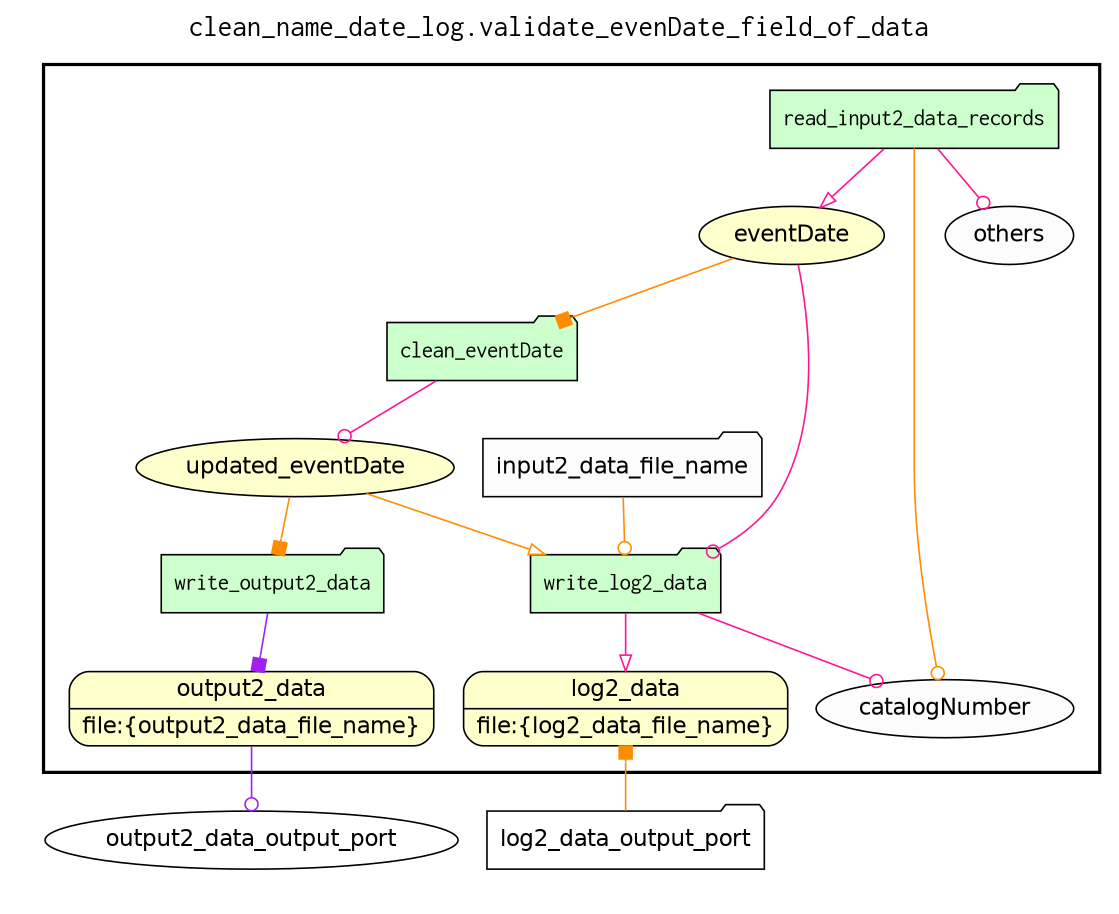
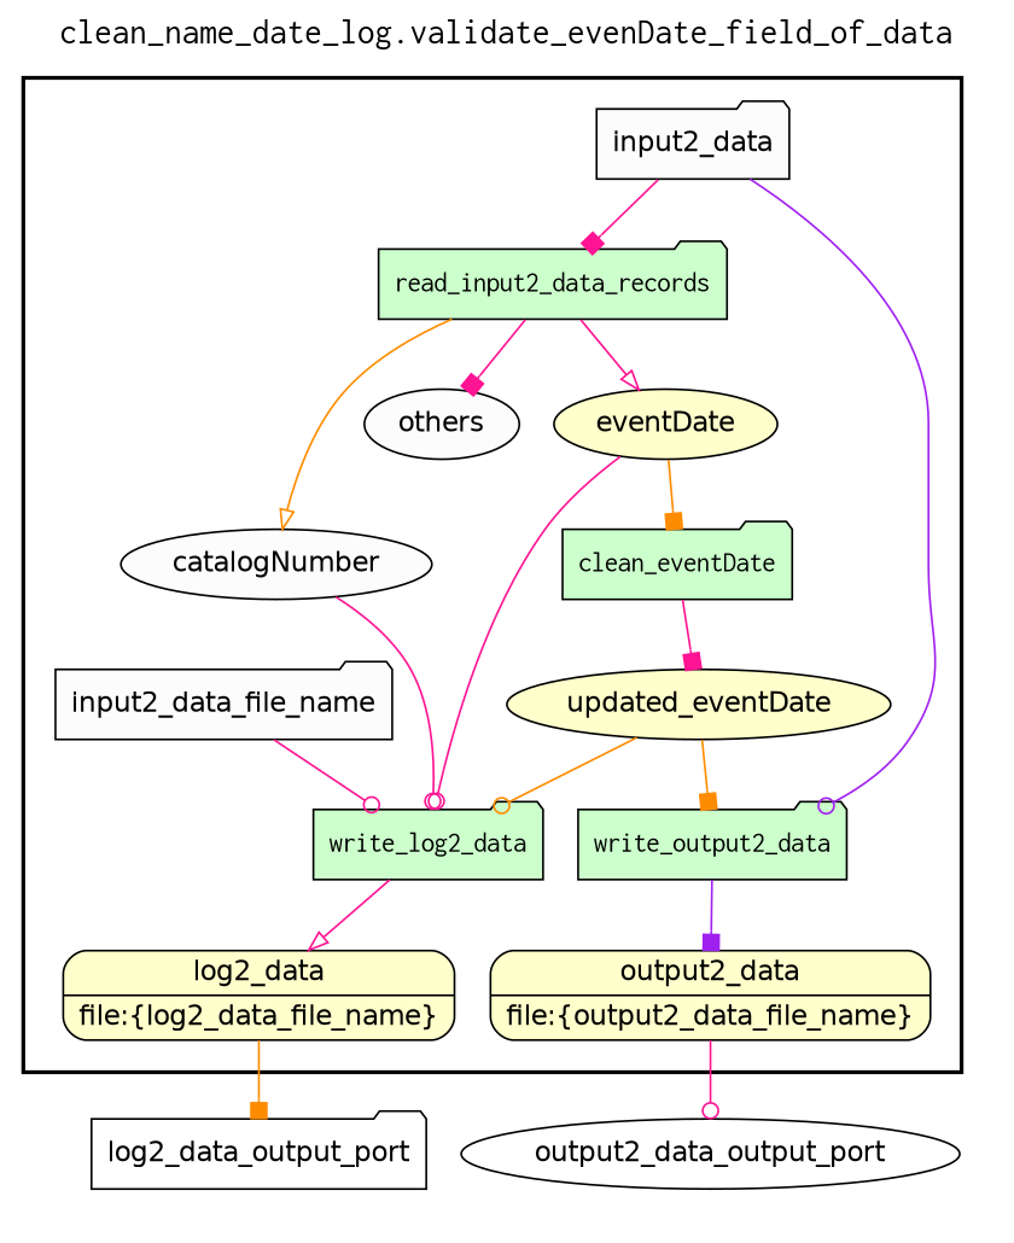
  digraph {
    fontname=Courier
    fontsize=18
    label="clean_name_date_log.validate_evenDate_field_of_data"
    labelloc=t
    rankdir=TB
    node [fillcolor="#CCFFCC" fontname=Helvetica peripheries=1 shape=folder style="rounded,filled"]
    edge [arrowhead=box color=deeppink]
    read_input2_data_records [fontname=Courier style=filled]
    eventDate [fillcolor="#FFFFCC" shape=ellipse]
    catalogNumber [fillcolor="#FCFCFC" shape=ellipse]
    others [fillcolor="#FCFCFC" shape=ellipse]
    clean_eventDate [fontname=Courier style=filled]
    updated_eventDate [fillcolor="#FFFFCC" shape=ellipse]
    write_log2_data [fontname=Courier style=filled]
    n8 [fillcolor="#FFFFCC" label="{<f0> log2_data |<f1> file\:\{log2_data_file_name\}}" rankdir=LR shape=record]
    write_output2_data [fontname=Courier style=filled]
    n10 [fillcolor="#FFFFCC" label="{<f0> output2_data |<f1> file\:\{output2_data_file_name\}}" rankdir=LR shape=record]
+   input2_data [fillcolor="#FCFCFC"]
    input2_data_file_name [fillcolor="#FCFCFC"]
    output2_data_output_port [fillcolor="#FFFFFF" shape=ellipse width=0.2]
    log2_data_output_port [fillcolor="#FFFFFF" width=0.2]
    subgraph cluster_1 {
      color=black
      label=""
      penwidth=2
      subgraph cluster_2 {
        color=white
        label=""
        penwidth=2
        read_input2_data_records
        eventDate
        catalogNumber
        others
        clean_eventDate
        updated_eventDate
        write_log2_data
        n8
        write_output2_data
        n10
+       input2_data
        input2_data_file_name
      }
    }
    subgraph cluster_3 {
      color=white
      label=""
      subgraph cluster_4 {
        color=white
        label=""
      }
    }
    subgraph cluster_5 {
      color=white
      label=""
      subgraph cluster_6 {
        color=white
        label=""
        output2_data_output_port
        log2_data_output_port
      }
    }
    read_input2_data_records -> eventDate [arrowhead=onormal]
-   read_input2_data_records -> catalogNumber [arrowhead=odot color=darkorange]
-   read_input2_data_records -> others [arrowhead=odot]
+   read_input2_data_records -> catalogNumber [arrowhead=onormal color=darkorange]
+   read_input2_data_records -> others
    eventDate -> clean_eventDate [color=darkorange]
    eventDate -> write_log2_data [arrowhead=odot]
-   write_log2_data -> catalogNumber [arrowhead=odot]
-   clean_eventDate -> updated_eventDate [arrowhead=odot]
-   updated_eventDate -> write_log2_data [arrowhead=onormal color=darkorange]
+   catalogNumber -> write_log2_data [arrowhead=odot]
+   clean_eventDate -> updated_eventDate
+   updated_eventDate -> write_log2_data [arrowhead=odot color=darkorange]
    updated_eventDate -> write_output2_data [color=darkorange]
    write_log2_data -> n8 [arrowhead=onormal]
-   log2_data_output_port -> n8 [color=darkorange]
+   n8 -> log2_data_output_port [color=darkorange]
    write_output2_data -> n10 [color=purple]
-   n10 -> output2_data_output_port [arrowhead=odot color=purple]
-   input2_data_file_name -> write_log2_data [arrowhead=odot color=darkorange]
+   n10 -> output2_data_output_port [arrowhead=odot]
+   input2_data -> read_input2_data_records
+   input2_data -> write_output2_data [arrowhead=odot color=purple]
+   input2_data_file_name -> write_log2_data [arrowhead=odot]
  }
